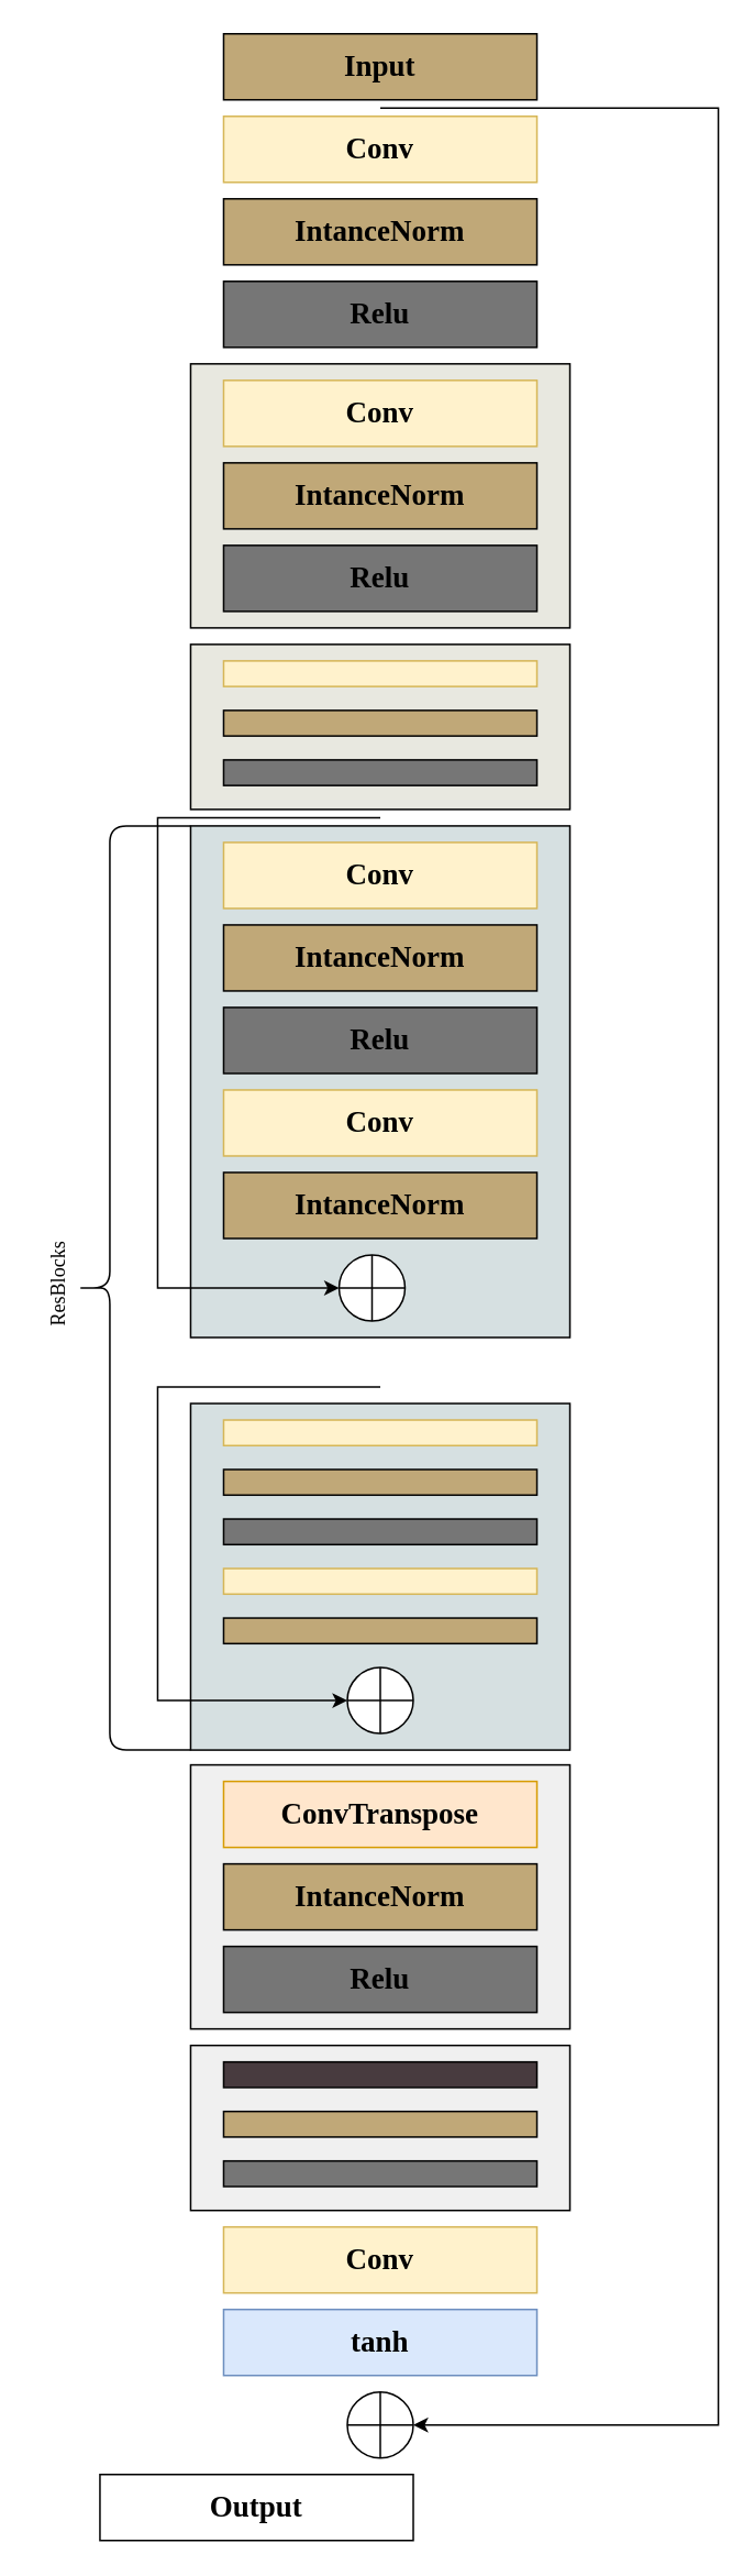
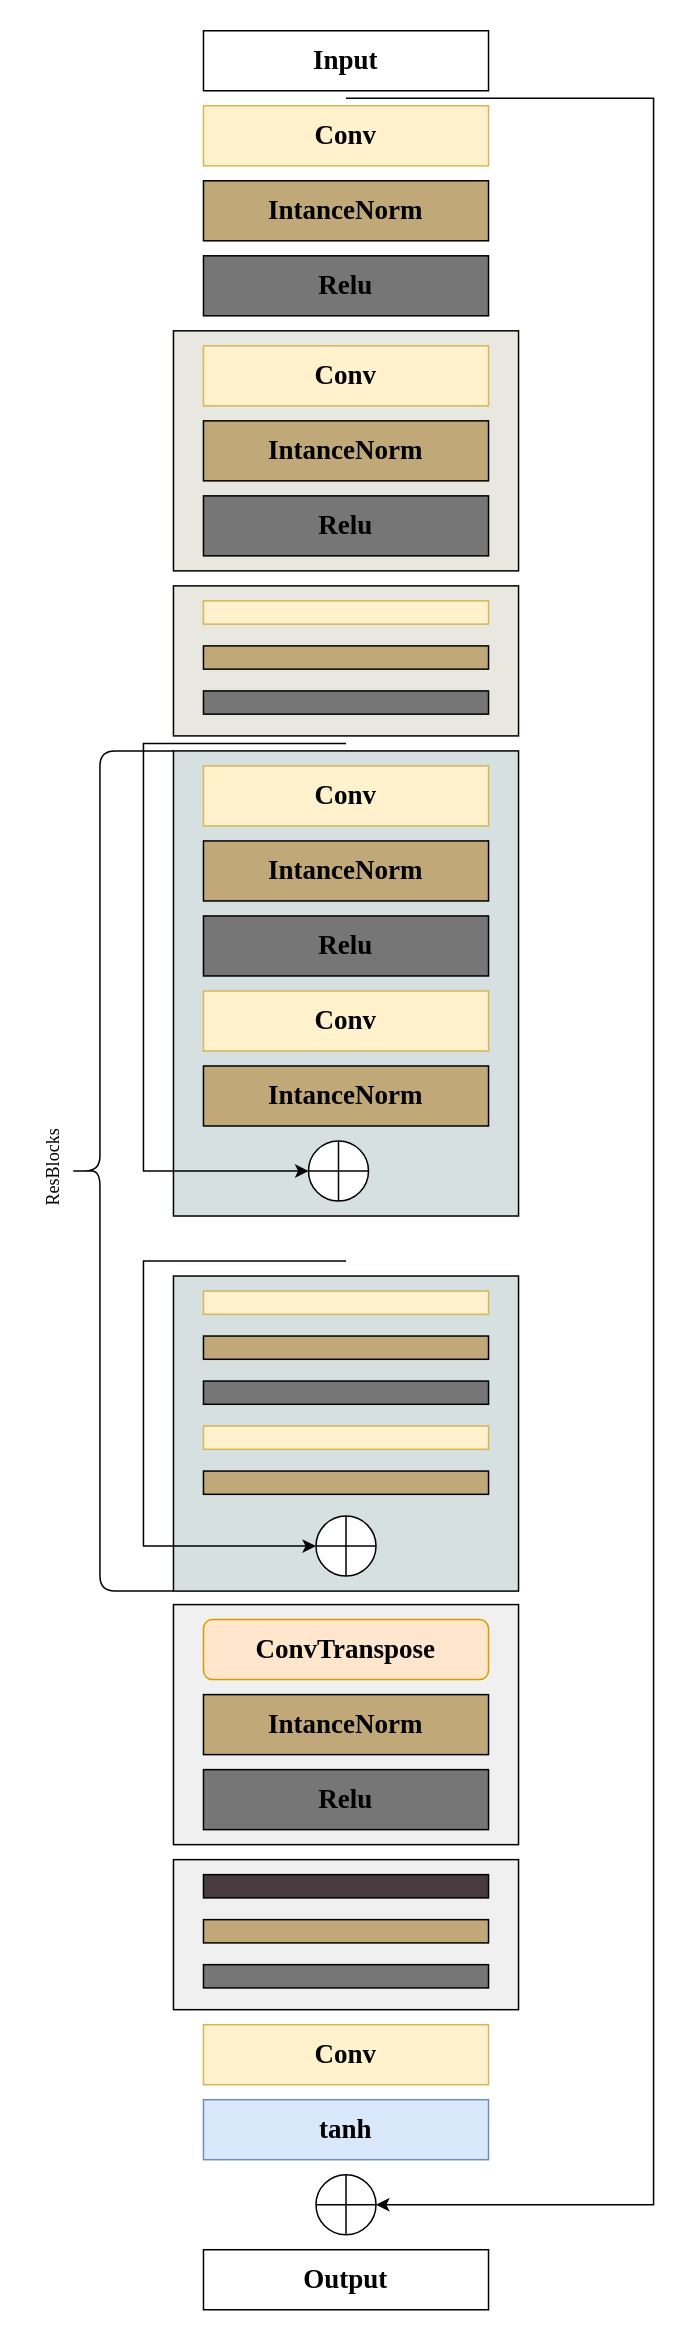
  <mxCell id="0" />
  <mxCell id="1" parent="0" />
  <mxCell id="2" value="" style="rounded=0;whiteSpace=wrap;html=1;fontFamily=Times New Roman;fontSize=18;fillColor=#e8e8e0;" parent="1" vertex="1"><mxGeometry x="110" y="220" width="230" height="160" as="geometry" /></mxCell>
- <mxCell id="3" value="&lt;h5&gt;&lt;font style=&quot;font-size: 18px;&quot; face=&quot;Times New Roman&quot;&gt;Input&lt;/font&gt;&lt;/h5&gt;" style="rounded=0;whiteSpace=wrap;html=1;fillColor=#c0a878;" parent="1" vertex="1"><mxGeometry x="130" y="20" width="190" height="40" as="geometry" /></mxCell>
+ <mxCell id="3" value="&lt;h5&gt;&lt;font style=&quot;font-size: 18px;&quot; face=&quot;Times New Roman&quot;&gt;Input&lt;/font&gt;&lt;/h5&gt;" style="rounded=0;whiteSpace=wrap;html=1;" parent="1" vertex="1"><mxGeometry x="130" y="20" width="190" height="40" as="geometry" /></mxCell>
  <mxCell id="4" value="&lt;h5&gt;&lt;font face=&quot;Times New Roman&quot;&gt;&lt;span style=&quot;font-size: 18px;&quot;&gt;Conv&lt;/span&gt;&lt;/font&gt;&lt;/h5&gt;" style="rounded=0;whiteSpace=wrap;html=1;fillColor=#fff2cc;strokeColor=#d6b656;" parent="1" vertex="1"><mxGeometry x="130" y="70" width="190" height="40" as="geometry" /></mxCell>
  <mxCell id="5" value="&lt;h5&gt;&lt;font style=&quot;font-size: 18px;&quot; face=&quot;Times New Roman&quot;&gt;IntanceNorm&lt;/font&gt;&lt;/h5&gt;" style="rounded=0;whiteSpace=wrap;html=1;fillColor=#c0a878;" parent="1" vertex="1"><mxGeometry x="130" y="120" width="190" height="40" as="geometry" /></mxCell>
  <mxCell id="6" value="&lt;font style=&quot;font-size: 18px;&quot; face=&quot;Times New Roman&quot;&gt;&lt;b&gt;Relu&lt;/b&gt;&lt;/font&gt;" style="rounded=0;whiteSpace=wrap;html=1;fillColor=#767676;" parent="1" vertex="1"><mxGeometry x="130" y="170" width="190" height="40" as="geometry" /></mxCell>
  <mxCell id="7" value="&lt;h5&gt;&lt;font face=&quot;Times New Roman&quot;&gt;&lt;span style=&quot;font-size: 18px;&quot;&gt;Conv&lt;/span&gt;&lt;/font&gt;&lt;/h5&gt;" style="rounded=0;whiteSpace=wrap;html=1;fillColor=#fff2cc;strokeColor=#d6b656;" parent="1" vertex="1"><mxGeometry x="130" y="230" width="190" height="40" as="geometry" /></mxCell>
  <mxCell id="8" value="&lt;h5&gt;&lt;font style=&quot;font-size: 18px;&quot; face=&quot;Times New Roman&quot;&gt;IntanceNorm&lt;/font&gt;&lt;/h5&gt;" style="rounded=0;whiteSpace=wrap;html=1;fillColor=#C0A878;" parent="1" vertex="1"><mxGeometry x="130" y="280" width="190" height="40" as="geometry" /></mxCell>
  <mxCell id="9" value="&lt;font style=&quot;font-size: 18px;&quot; face=&quot;Times New Roman&quot;&gt;&lt;b&gt;Relu&lt;/b&gt;&lt;/font&gt;" style="rounded=0;whiteSpace=wrap;html=1;fillColor=#767676;" parent="1" vertex="1"><mxGeometry x="130" y="330" width="190" height="40" as="geometry" /></mxCell>
  <mxCell id="10" value="" style="rounded=0;whiteSpace=wrap;html=1;fontFamily=Times New Roman;fontSize=18;fillColor=#E8E8E0;" parent="1" vertex="1"><mxGeometry x="110" y="390" width="230" height="100" as="geometry" /></mxCell>
  <mxCell id="11" value="" style="rounded=0;whiteSpace=wrap;html=1;fillColor=#C0A878;" parent="1" vertex="1"><mxGeometry x="130" y="430" width="190" height="15.5" as="geometry" /></mxCell>
  <mxCell id="12" value="" style="rounded=0;whiteSpace=wrap;html=1;fillColor=#fff2cc;strokeColor=#d6b656;" parent="1" vertex="1"><mxGeometry x="130" y="400" width="190" height="15.5" as="geometry" /></mxCell>
  <mxCell id="13" value="" style="rounded=0;whiteSpace=wrap;html=1;fillColor=#767676;" parent="1" vertex="1"><mxGeometry x="130" y="460" width="190" height="15.5" as="geometry" /></mxCell>
  <mxCell id="14" value="" style="rounded=0;whiteSpace=wrap;html=1;fontFamily=Times New Roman;fontSize=18;fillColor=#d6e0e1;" parent="1" vertex="1"><mxGeometry x="110" y="500" width="230" height="310" as="geometry" /></mxCell>
  <mxCell id="15" value="&lt;h5&gt;&lt;font face=&quot;Times New Roman&quot;&gt;&lt;span style=&quot;font-size: 18px;&quot;&gt;Conv&lt;/span&gt;&lt;/font&gt;&lt;/h5&gt;" style="rounded=0;whiteSpace=wrap;html=1;fillColor=#fff2cc;strokeColor=#d6b656;" parent="1" vertex="1"><mxGeometry x="130" y="510" width="190" height="40" as="geometry" /></mxCell>
  <mxCell id="16" value="&lt;h5&gt;&lt;font style=&quot;font-size: 18px;&quot; face=&quot;Times New Roman&quot;&gt;IntanceNorm&lt;/font&gt;&lt;/h5&gt;" style="rounded=0;whiteSpace=wrap;html=1;fillColor=#C0A878;" parent="1" vertex="1"><mxGeometry x="130" y="560" width="190" height="40" as="geometry" /></mxCell>
  <mxCell id="17" value="&lt;font style=&quot;font-size: 18px;&quot; face=&quot;Times New Roman&quot;&gt;&lt;b&gt;Relu&lt;/b&gt;&lt;/font&gt;" style="rounded=0;whiteSpace=wrap;html=1;fillColor=#767676;" parent="1" vertex="1"><mxGeometry x="130" y="610" width="190" height="40" as="geometry" /></mxCell>
  <mxCell id="18" value="&lt;h5&gt;&lt;font face=&quot;Times New Roman&quot;&gt;&lt;span style=&quot;font-size: 18px;&quot;&gt;Conv&lt;/span&gt;&lt;/font&gt;&lt;/h5&gt;" style="rounded=0;whiteSpace=wrap;html=1;fillColor=#fff2cc;strokeColor=#d6b656;" parent="1" vertex="1"><mxGeometry x="130" y="660" width="190" height="40" as="geometry" /></mxCell>
  <mxCell id="19" value="&lt;h5&gt;&lt;font style=&quot;font-size: 18px;&quot; face=&quot;Times New Roman&quot;&gt;IntanceNorm&lt;/font&gt;&lt;/h5&gt;" style="rounded=0;whiteSpace=wrap;html=1;fillColor=#C0A878;" parent="1" vertex="1"><mxGeometry x="130" y="710" width="190" height="40" as="geometry" /></mxCell>
  <mxCell id="20" value="" style="shape=orEllipse;perimeter=ellipsePerimeter;whiteSpace=wrap;html=1;backgroundOutline=1;fontFamily=Times New Roman;fontSize=18;" parent="1" vertex="1"><mxGeometry x="200" y="760" width="40" height="40" as="geometry" /></mxCell>
  <mxCell id="21" value="" style="rounded=0;whiteSpace=wrap;html=1;fontFamily=Times New Roman;fontSize=18;fillColor=#D6E0E1;" parent="1" vertex="1"><mxGeometry x="110" y="850" width="230" height="210" as="geometry" /></mxCell>
  <mxCell id="22" value="" style="rounded=0;whiteSpace=wrap;html=1;fillColor=#C0A878;" parent="1" vertex="1"><mxGeometry x="130" y="890" width="190" height="15.5" as="geometry" /></mxCell>
  <mxCell id="23" value="" style="rounded=0;whiteSpace=wrap;html=1;fillColor=#fff2cc;strokeColor=#d6b656;" parent="1" vertex="1"><mxGeometry x="130" y="860" width="190" height="15.5" as="geometry" /></mxCell>
  <mxCell id="24" value="" style="rounded=0;whiteSpace=wrap;html=1;fillColor=#767676;" parent="1" vertex="1"><mxGeometry x="130" y="920" width="190" height="15.5" as="geometry" /></mxCell>
  <mxCell id="25" value="" style="rounded=0;whiteSpace=wrap;html=1;fillColor=#fff2cc;strokeColor=#d6b656;" parent="1" vertex="1"><mxGeometry x="130" y="950" width="190" height="15.5" as="geometry" /></mxCell>
  <mxCell id="26" value="" style="rounded=0;whiteSpace=wrap;html=1;fillColor=#C0A878;" parent="1" vertex="1"><mxGeometry x="130" y="980" width="190" height="15.5" as="geometry" /></mxCell>
  <mxCell id="27" value="" style="shape=orEllipse;perimeter=ellipsePerimeter;whiteSpace=wrap;html=1;backgroundOutline=1;fontFamily=Times New Roman;fontSize=18;" parent="1" vertex="1"><mxGeometry x="205" y="1010" width="40" height="40" as="geometry" /></mxCell>
  <mxCell id="28" value="" style="rounded=0;whiteSpace=wrap;html=1;fontFamily=Times New Roman;fontSize=18;fillColor=#f0f0f0;" parent="1" vertex="1"><mxGeometry x="110" y="1069" width="230" height="160" as="geometry" /></mxCell>
- <mxCell id="29" value="&lt;h5&gt;&lt;font face=&quot;Times New Roman&quot;&gt;&lt;span style=&quot;font-size: 18px;&quot;&gt;ConvTranspose&lt;/span&gt;&lt;/font&gt;&lt;/h5&gt;" style="rounded=0;whiteSpace=wrap;html=1;fillColor=#ffe6cc;strokeColor=#d79b00;" parent="1" vertex="1"><mxGeometry x="130" y="1079" width="190" height="40" as="geometry" /></mxCell>
+ <mxCell id="29" value="&lt;h5&gt;&lt;font face=&quot;Times New Roman&quot;&gt;&lt;span style=&quot;font-size: 18px;&quot;&gt;ConvTranspose&lt;/span&gt;&lt;/font&gt;&lt;/h5&gt;" style="whiteSpace=wrap;html=1;fillColor=#ffe6cc;strokeColor=#d79b00;rounded=1;" parent="1" vertex="1"><mxGeometry x="130" y="1079" width="190" height="40" as="geometry" /></mxCell>
  <mxCell id="30" value="&lt;h5&gt;&lt;font style=&quot;font-size: 18px;&quot; face=&quot;Times New Roman&quot;&gt;IntanceNorm&lt;/font&gt;&lt;/h5&gt;" style="rounded=0;whiteSpace=wrap;html=1;fillColor=#C0A878;" parent="1" vertex="1"><mxGeometry x="130" y="1129" width="190" height="40" as="geometry" /></mxCell>
  <mxCell id="31" value="&lt;font style=&quot;font-size: 18px;&quot; face=&quot;Times New Roman&quot;&gt;&lt;b&gt;Relu&lt;/b&gt;&lt;/font&gt;" style="rounded=0;whiteSpace=wrap;html=1;fillColor=#767676;" parent="1" vertex="1"><mxGeometry x="130" y="1179" width="190" height="40" as="geometry" /></mxCell>
  <mxCell id="32" value="" style="rounded=0;whiteSpace=wrap;html=1;fontFamily=Times New Roman;fontSize=18;fillColor=#f0f0f0;" parent="1" vertex="1"><mxGeometry x="110" y="1239" width="230" height="100" as="geometry" /></mxCell>
  <mxCell id="33" value="" style="rounded=0;whiteSpace=wrap;html=1;fillColor=#C0A878;" parent="1" vertex="1"><mxGeometry x="130" y="1279" width="190" height="15.5" as="geometry" /></mxCell>
  <mxCell id="34" value="" style="rounded=0;whiteSpace=wrap;html=1;fillColor=#483B3F;" parent="1" vertex="1"><mxGeometry x="130" y="1249" width="190" height="15.5" as="geometry" /></mxCell>
  <mxCell id="35" value="" style="rounded=0;whiteSpace=wrap;html=1;fillColor=#767676;" parent="1" vertex="1"><mxGeometry x="130" y="1309" width="190" height="15.5" as="geometry" /></mxCell>
  <mxCell id="36" value="&lt;h5&gt;&lt;font face=&quot;Times New Roman&quot;&gt;&lt;span style=&quot;font-size: 18px;&quot;&gt;Conv&lt;/span&gt;&lt;/font&gt;&lt;/h5&gt;" style="rounded=0;whiteSpace=wrap;html=1;fillColor=#fff2cc;strokeColor=#d6b656;" parent="1" vertex="1"><mxGeometry x="130" y="1349" width="190" height="40" as="geometry" /></mxCell>
  <mxCell id="37" value="&lt;h5&gt;&lt;font style=&quot;font-size: 18px;&quot; face=&quot;Times New Roman&quot;&gt;tanh&lt;/font&gt;&lt;/h5&gt;" style="rounded=0;whiteSpace=wrap;html=1;fillColor=#dae8fc;strokeColor=#6c8ebf;" parent="1" vertex="1"><mxGeometry x="130" y="1399" width="190" height="40" as="geometry" /></mxCell>
- <mxCell id="38" value="&lt;h5&gt;&lt;font style=&quot;font-size: 18px;&quot; face=&quot;Times New Roman&quot;&gt;Output&lt;/font&gt;&lt;/h5&gt;" style="rounded=0;whiteSpace=wrap;html=1;" parent="1" vertex="1"><mxGeometry x="55" y="1499" width="190" height="40" as="geometry" /></mxCell>
+ <mxCell id="38" value="&lt;h5&gt;&lt;font style=&quot;font-size: 18px;&quot; face=&quot;Times New Roman&quot;&gt;Output&lt;/font&gt;&lt;/h5&gt;" style="rounded=0;whiteSpace=wrap;html=1;" parent="1" vertex="1"><mxGeometry x="130" y="1499" width="190" height="40" as="geometry" /></mxCell>
  <mxCell id="39" value="" style="endArrow=classic;html=1;rounded=0;fontFamily=Times New Roman;fontSize=18;entryX=1;entryY=0.5;entryDx=0;entryDy=0;" parent="1" target="40" edge="1"><mxGeometry width="50" height="50" relative="1" as="geometry"><mxPoint x="225" y="65" as="sourcePoint" /><mxPoint x="430" y="1500" as="targetPoint" /><Array as="points"><mxPoint x="430" y="65" /><mxPoint x="430" y="1469" /></Array></mxGeometry></mxCell>
  <mxCell id="40" value="" style="shape=orEllipse;perimeter=ellipsePerimeter;whiteSpace=wrap;html=1;backgroundOutline=1;fontFamily=Times New Roman;fontSize=18;" parent="1" vertex="1"><mxGeometry x="205" y="1449" width="40" height="40" as="geometry" /></mxCell>
  <mxCell id="41" value="" style="endArrow=classic;html=1;rounded=0;fontFamily=Times New Roman;fontSize=18;entryX=0;entryY=0.5;entryDx=0;entryDy=0;" parent="1" target="20" edge="1"><mxGeometry width="50" height="50" relative="1" as="geometry"><mxPoint x="225" y="495" as="sourcePoint" /><mxPoint x="90" y="780" as="targetPoint" /><Array as="points"><mxPoint x="90" y="495" /><mxPoint x="90" y="780" /></Array></mxGeometry></mxCell>
  <mxCell id="42" value="" style="endArrow=classic;html=1;rounded=0;fontFamily=Times New Roman;fontSize=18;entryX=0;entryY=0.5;entryDx=0;entryDy=0;" parent="1" target="27" edge="1"><mxGeometry width="50" height="50" relative="1" as="geometry"><mxPoint x="225" y="840" as="sourcePoint" /><mxPoint x="90" y="1040" as="targetPoint" /><Array as="points"><mxPoint x="90" y="840" /><mxPoint x="90" y="1030" /></Array></mxGeometry></mxCell>
  <mxCell id="43" value="" style="shape=curlyBracket;whiteSpace=wrap;html=1;rounded=1;fontFamily=Times New Roman;fontSize=18;size=0.3;" parent="1" vertex="1"><mxGeometry x="40" y="500" width="70" height="560" as="geometry" /></mxCell>
  <mxCell id="44" value="&lt;h6&gt;&lt;span style=&quot;font-weight: normal;&quot;&gt;ResBlocks&lt;/span&gt;&lt;/h6&gt;" style="text;html=1;strokeColor=none;fillColor=none;align=center;verticalAlign=middle;whiteSpace=wrap;rounded=0;fontFamily=Times New Roman;fontSize=18;direction=east;horizontal=0;" parent="1" vertex="1"><mxGeometry x="20" y="732.75" width="20" height="90" as="geometry" /></mxCell>
